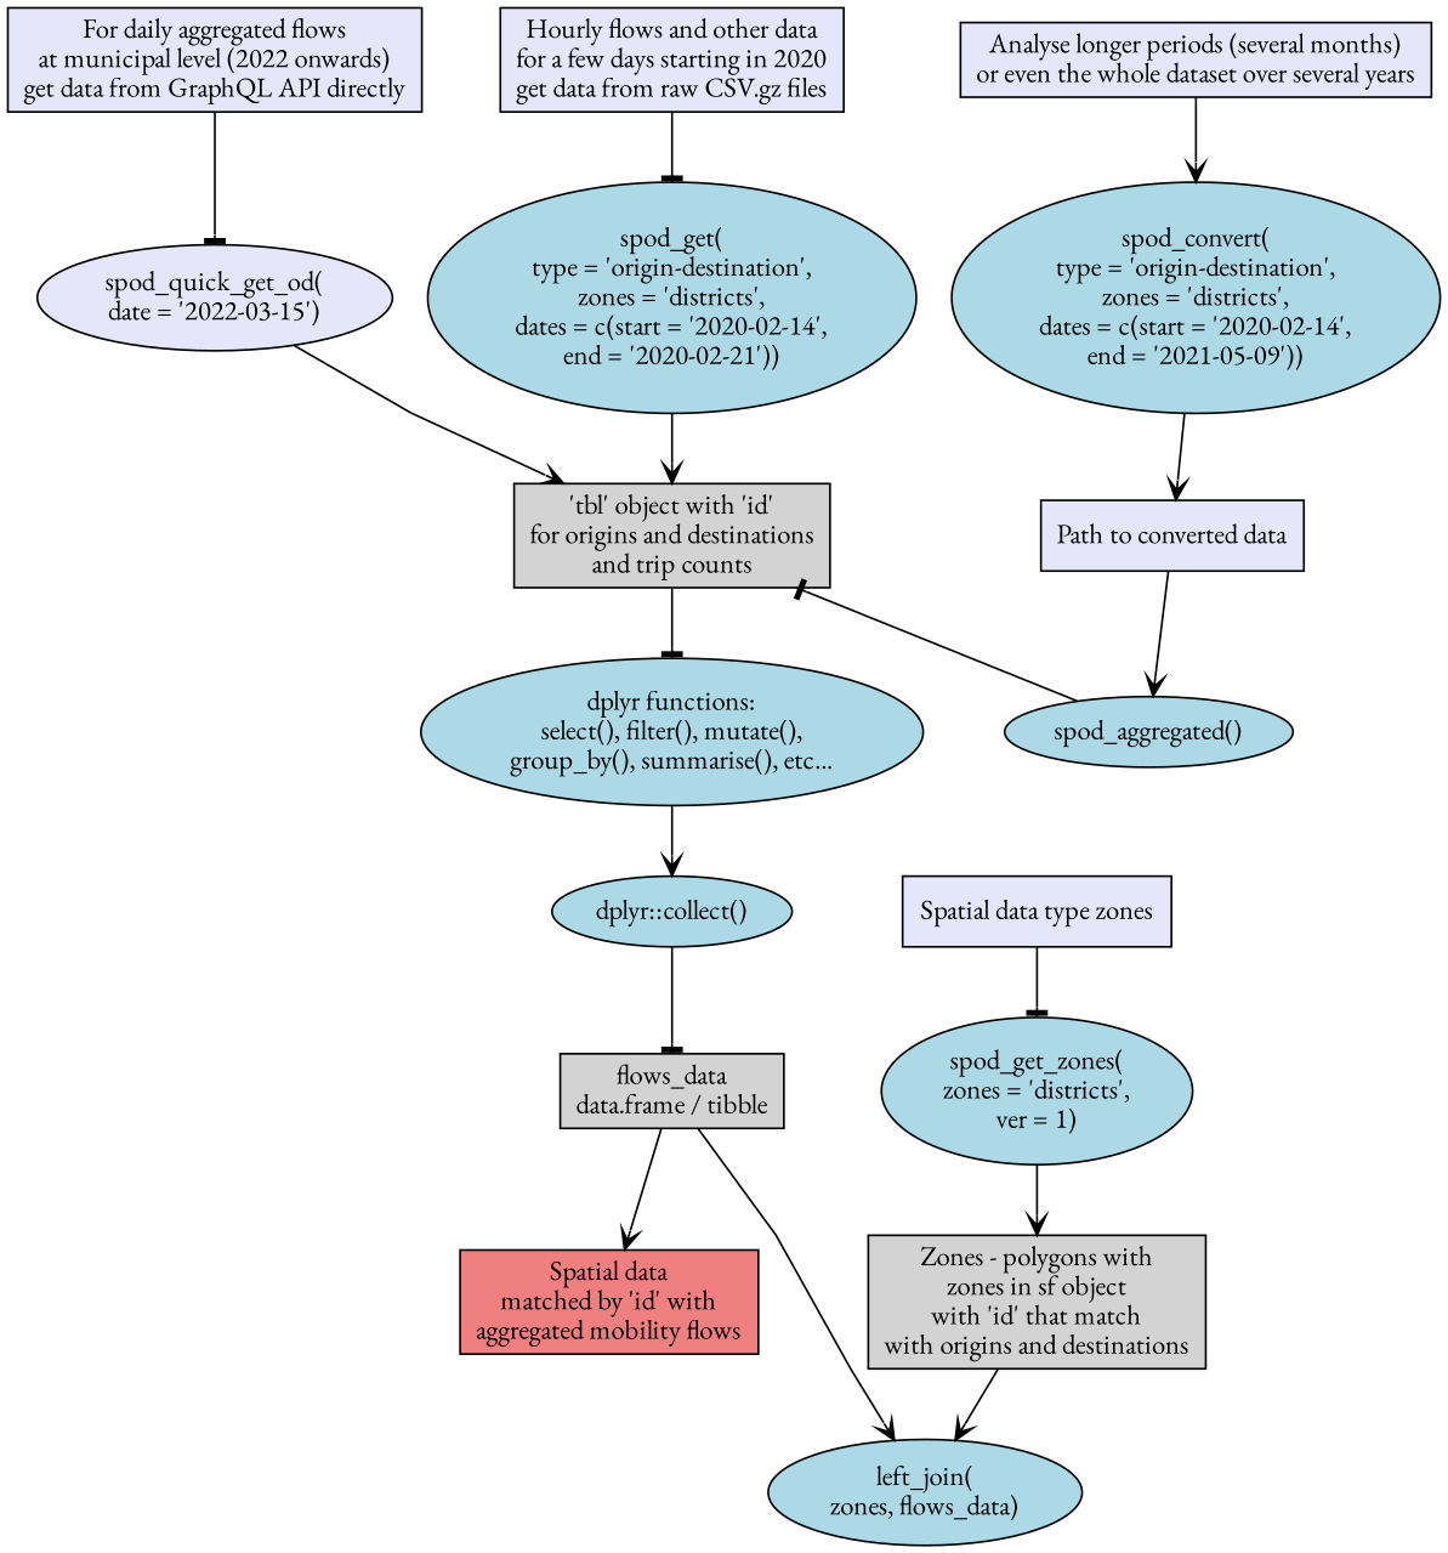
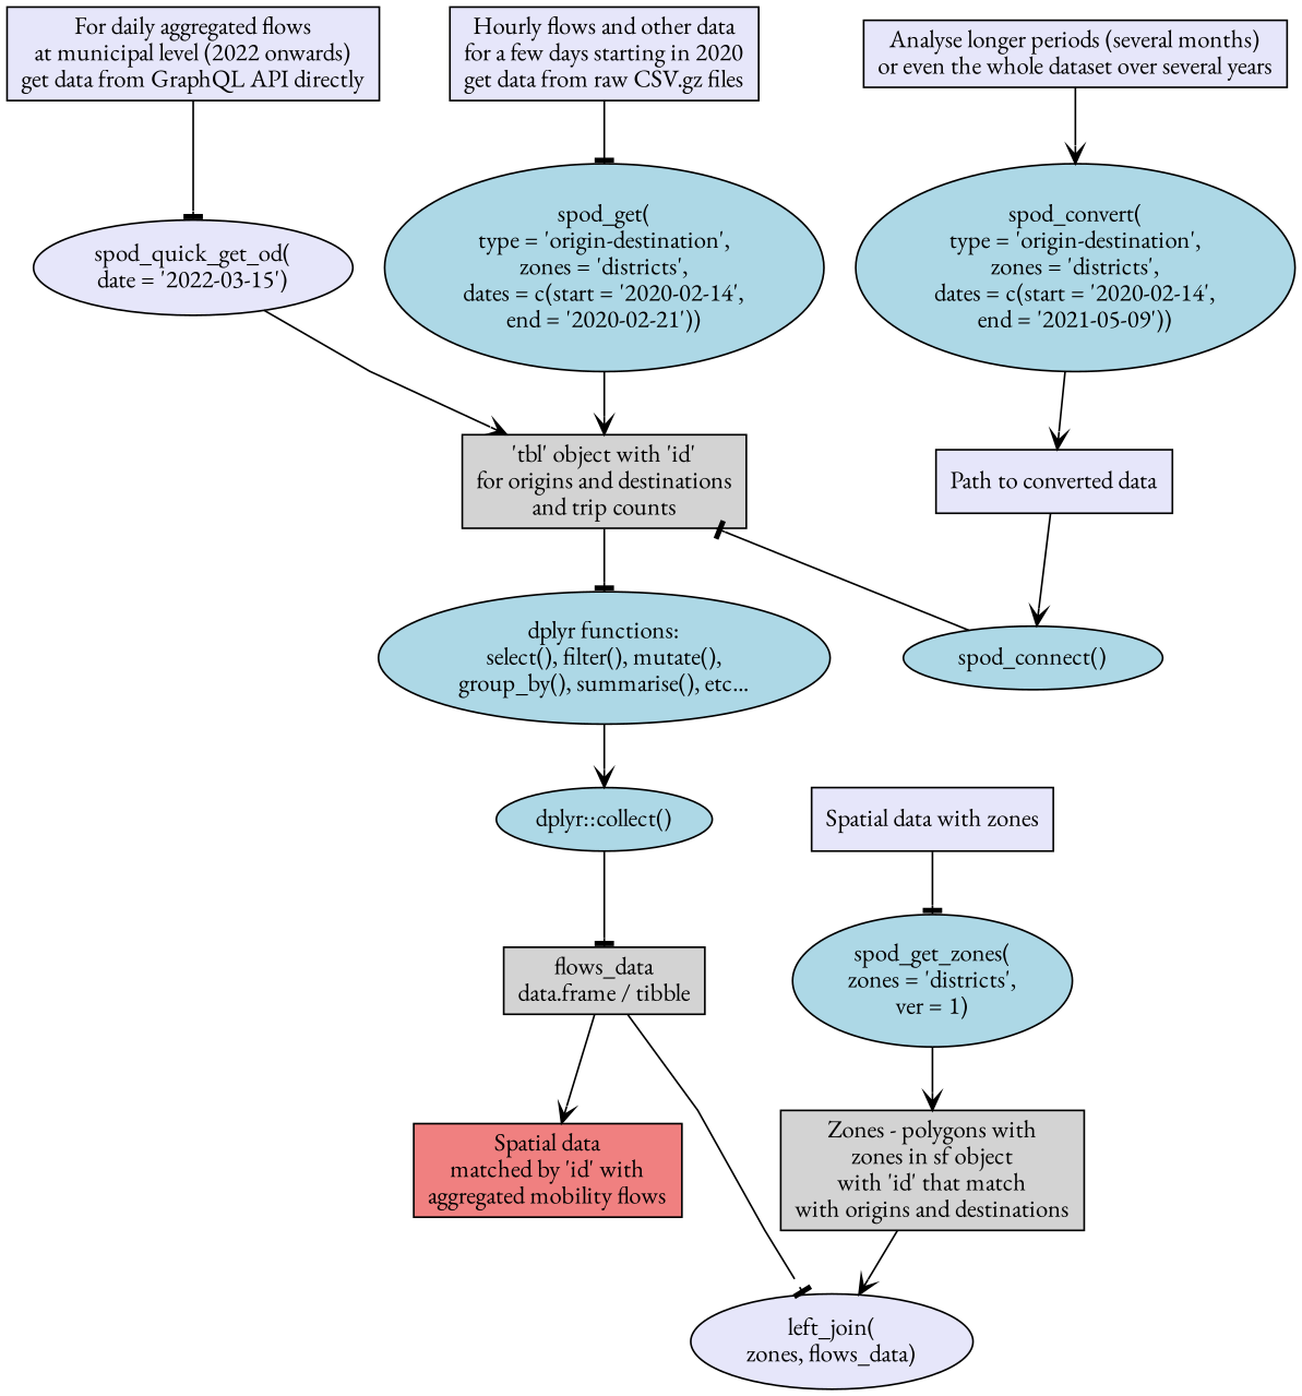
  digraph {
    fontname="EB Garamond"
    rankdir=TB
    splines=polyline
    node [fillcolor=lightblue fontname="EB Garamond" shape=box style=filled]
    edge [arrowhead=vee fontname="EB Garamond"]
    n1 [fillcolor=lavender label="For daily aggregated flows\nat municipal level (2022 onwards)\nget data from GraphQL API directly"]
    n2 [fillcolor=lavender label="Hourly flows and other data\nfor a few days starting in 2020\nget data from raw CSV.gz files"]
    n3 [fillcolor=lavender label="Analyse longer periods (several months)\nor even the whole dataset over several years"]
    n4 [fillcolor=lavender label="spod_quick_get_od(\ndate = \'2022-03-15\')" shape=ellipse]
    n5 [label="spod_get(\ntype = \'origin-destination\',\nzones = \'districts\',\ndates = c(start = \'2020-02-14\',\nend = \'2020-02-21\'))" shape=ellipse]
    n6 [label="spod_convert(\ntype = \'origin-destination\',\nzones = \'districts\',\ndates = c(start = \'2020-02-14\',\nend = \'2021-05-09\'))" shape=ellipse]
    n7 [fillcolor=lightgrey label="\'tbl\' object with \'id\'\nfor origins and destinations\nand trip counts"]
    n8 [fillcolor=lavender label="Path to converted data"]
    n9 [label="dplyr functions:\nselect(), filter(), mutate(),\ngroup_by(), summarise(), etc..." shape=ellipse]
    n10 [label="dplyr::collect()" shape=ellipse]
-   n11 [fillcolor=lavender label="Spatial data type zones"]
-   n12 [label="spod_aggregated()" shape=ellipse]
+   n11 [fillcolor=lavender label="Spatial data with zones"]
+   n12 [label="spod_connect()" shape=ellipse]
    n13 [fillcolor=lightgrey label="flows_data\ndata.frame / tibble"]
    n14 [label="spod_get_zones(\nzones = \'districts\',\nver = 1)" shape=ellipse]
-   n15 [label="left_join(\nzones, flows_data)" shape=ellipse]
+   n15 [fillcolor=lavender label="left_join(\nzones, flows_data)" shape=ellipse]
    n16 [fillcolor=lightcoral label="Spatial data\nmatched by \'id\' with\naggregated mobility flows"]
    n17 [fillcolor=lightgrey label="Zones - polygons with\nzones in sf object\nwith \'id\' that match\nwith origins and destinations"]
    subgraph sub_1 {
      rank=same
      n1
      n2
      n3
    }
    subgraph sub_2 {
      rank=same
      n4
      n5
      n6
    }
    subgraph sub_3 {
      rank=same
      n7
      n8
    }
    subgraph sub_4 {
      rank=same
      n9
    }
    subgraph sub_5 {
      rank=same
      n10
      n11
    }
    n1 -> n4 [arrowhead=tee]
    n2 -> n5 [arrowhead=tee]
    n3 -> n6
    n4 -> n7
    n5 -> n7
    n6 -> n8
    n7 -> n9 [arrowhead=tee]
    n8 -> n12
    n9 -> n10
    n10 -> n13 [arrowhead=tee]
    n11 -> n14 [arrowhead=tee]
    n12 -> n7 [arrowhead=tee]
-   n13 -> n15
+   n13 -> n15 [arrowhead=tee]
    n13 -> n16
    n14 -> n17
    n17 -> n15
  }
